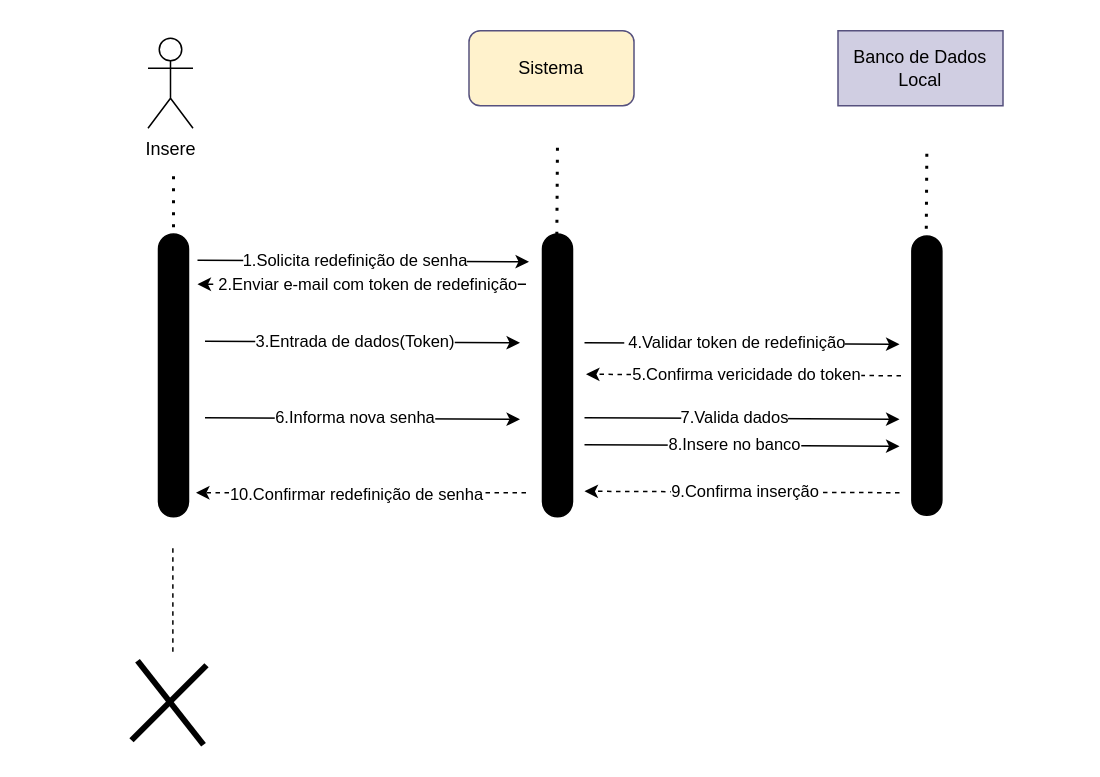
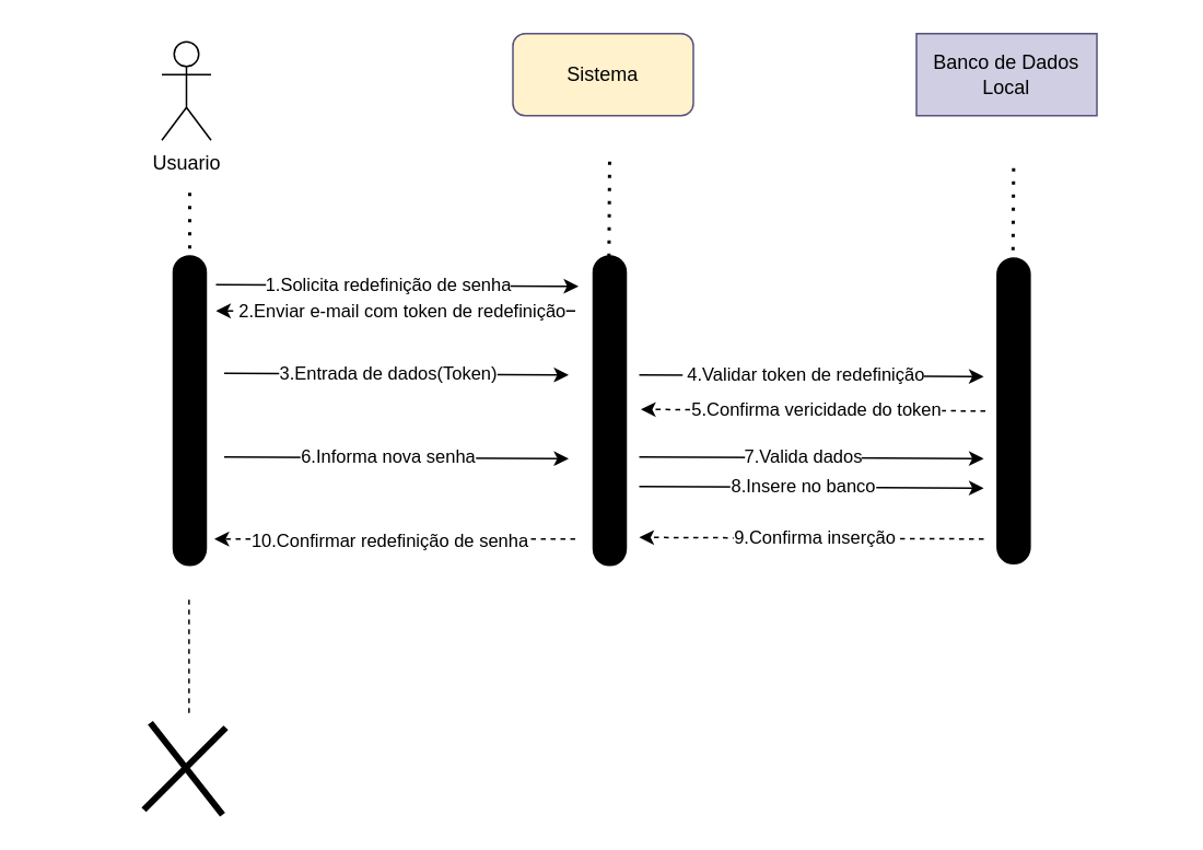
  <mxCell id="0" />
  <mxCell id="1" parent="0" />
- <mxCell id="2" value="Insere" style="shape=umlActor;verticalLabelPosition=bottom;verticalAlign=top;html=1;outlineConnect=0;" vertex="1" parent="1"><mxGeometry x="98" y="25" width="30" height="60" as="geometry" /></mxCell>
+ <mxCell id="2" value="Usuario" style="shape=umlActor;verticalLabelPosition=bottom;verticalAlign=top;html=1;outlineConnect=0;" vertex="1" parent="1"><mxGeometry x="98" y="25" width="30" height="60" as="geometry" /></mxCell>
  <mxCell id="3" value="Sistema" style="rounded=1;whiteSpace=wrap;html=1;fillColor=#fff2cc;strokeColor=#56517e;" vertex="1" parent="1"><mxGeometry x="312" y="20" width="110" height="50" as="geometry" /></mxCell>
  <mxCell id="4" value="" style="rounded=1;whiteSpace=wrap;html=1;rotation=90;fillColor=#000000;arcSize=50;" vertex="1" parent="1"><mxGeometry x="20.75" y="239.75" width="188.5" height="20" as="geometry" /></mxCell>
  <mxCell id="5" value="" style="endArrow=none;dashed=1;html=1;dashPattern=1 3;strokeWidth=2;rounded=0;" edge="1" parent="1"><mxGeometry width="50" height="50" relative="1" as="geometry"><mxPoint x="115" y="167" as="sourcePoint" /><mxPoint x="115" y="117" as="targetPoint" /></mxGeometry></mxCell>
  <mxCell id="6" value="" style="rounded=1;whiteSpace=wrap;html=1;rotation=90;fillColor=#000000;arcSize=50;" vertex="1" parent="1"><mxGeometry x="276.75" y="239.75" width="188.5" height="20" as="geometry" /></mxCell>
  <mxCell id="7" value="" style="endArrow=none;dashed=1;html=1;dashPattern=1 3;strokeWidth=2;rounded=0;" edge="1" parent="1"><mxGeometry width="50" height="50" relative="1" as="geometry"><mxPoint x="370.5" y="164" as="sourcePoint" /><mxPoint x="371" y="94" as="targetPoint" /></mxGeometry></mxCell>
  <mxCell id="8" value="" style="endArrow=classic;html=1;rounded=0;" edge="1" parent="1"><mxGeometry width="50" height="50" relative="1" as="geometry"><mxPoint x="131" y="173" as="sourcePoint" /><mxPoint x="352" y="174" as="targetPoint" /></mxGeometry></mxCell>
  <mxCell id="9" value="1.Solicita redefinição de senha" style="edgeLabel;html=1;align=center;verticalAlign=middle;resizable=0;points=[];" vertex="1" connectable="0" parent="8"><mxGeometry x="-0.028" relative="1" as="geometry"><mxPoint x="-2" y="-1" as="offset" /></mxGeometry></mxCell>
  <mxCell id="10" value="Banco de Dados&lt;br&gt;Local" style="whiteSpace=wrap;html=1;fillColor=#d0cee2;strokeColor=#56517e;rounded=0;" vertex="1" parent="1"><mxGeometry x="558" y="20" width="110" height="50" as="geometry" /></mxCell>
  <mxCell id="11" value="1" style="rounded=1;whiteSpace=wrap;html=1;rotation=90;fillColor=#000000;arcSize=50;" vertex="1" parent="1"><mxGeometry x="524.13" y="239.88" width="186.25" height="20" as="geometry" /></mxCell>
  <mxCell id="12" value="" style="endArrow=none;dashed=1;html=1;dashPattern=1 3;strokeWidth=2;rounded=0;" edge="1" parent="1"><mxGeometry width="50" height="50" relative="1" as="geometry"><mxPoint x="616.75" y="168" as="sourcePoint" /><mxPoint x="617.25" y="98" as="targetPoint" /></mxGeometry></mxCell>
  <mxCell id="13" value="" style="endArrow=classic;html=1;rounded=0;dashed=1;" edge="1" parent="1"><mxGeometry width="50" height="50" relative="1" as="geometry"><mxPoint x="350" y="328" as="sourcePoint" /><mxPoint x="130" y="328" as="targetPoint" /></mxGeometry></mxCell>
  <mxCell id="14" value="10.Confirmar redefinição de senha" style="edgeLabel;html=1;align=center;verticalAlign=middle;resizable=0;points=[];" vertex="1" connectable="0" parent="13"><mxGeometry x="0.18" relative="1" as="geometry"><mxPoint x="16" as="offset" /></mxGeometry></mxCell>
  <mxCell id="15" value="" style="endArrow=none;dashed=1;html=1;rounded=0;" edge="1" parent="1"><mxGeometry width="50" height="50" relative="1" as="geometry"><mxPoint x="114.58" y="434" as="sourcePoint" /><mxPoint x="114.58" y="364" as="targetPoint" /></mxGeometry></mxCell>
  <mxCell id="16" value="" style="endArrow=none;html=1;rounded=0;strokeWidth=4;" edge="1" parent="1"><mxGeometry width="50" height="50" relative="1" as="geometry"><mxPoint x="87" y="493" as="sourcePoint" /><mxPoint x="137" y="443" as="targetPoint" /></mxGeometry></mxCell>
  <mxCell id="17" value="" style="endArrow=none;html=1;rounded=0;strokeWidth=4;" edge="1" parent="1"><mxGeometry width="50" height="50" relative="1" as="geometry"><mxPoint x="91" y="440" as="sourcePoint" /><mxPoint x="135" y="496" as="targetPoint" /></mxGeometry></mxCell>
  <mxCell id="18" value="" style="endArrow=classic;html=1;rounded=0;" edge="1" parent="1"><mxGeometry width="50" height="50" relative="1" as="geometry"><mxPoint x="350" y="189" as="sourcePoint" /><mxPoint x="131" y="189" as="targetPoint" /></mxGeometry></mxCell>
  <mxCell id="19" value="&amp;nbsp;2.Enviar e-mail com token de redefiniçã&lt;span class=&quot;hljs-title function_ invoke__&quot;&gt;o&lt;/span&gt;" style="edgeLabel;html=1;align=center;verticalAlign=middle;resizable=0;points=[];" vertex="1" connectable="0" parent="18"><mxGeometry x="-0.028" relative="1" as="geometry"><mxPoint x="-2" y="-1" as="offset" /></mxGeometry></mxCell>
  <mxCell id="20" value="" style="endArrow=classic;html=1;rounded=0;" edge="1" parent="1"><mxGeometry width="50" height="50" relative="1" as="geometry"><mxPoint x="136" y="227" as="sourcePoint" /><mxPoint x="346" y="228" as="targetPoint" /></mxGeometry></mxCell>
  <mxCell id="21" value="3.Entrada de dados(Token)" style="edgeLabel;html=1;align=center;verticalAlign=middle;resizable=0;points=[];" vertex="1" connectable="0" parent="20"><mxGeometry x="-0.028" relative="1" as="geometry"><mxPoint x="-2" y="-1" as="offset" /></mxGeometry></mxCell>
  <mxCell id="22" value="" style="endArrow=classic;html=1;rounded=0;" edge="1" parent="1"><mxGeometry width="50" height="50" relative="1" as="geometry"><mxPoint x="389" y="228" as="sourcePoint" /><mxPoint x="599" y="229" as="targetPoint" /></mxGeometry></mxCell>
  <mxCell id="23" value="&amp;nbsp;4.Validar token de redefinição" style="edgeLabel;html=1;align=center;verticalAlign=middle;resizable=0;points=[];" vertex="1" connectable="0" parent="22"><mxGeometry x="-0.028" relative="1" as="geometry"><mxPoint x="-2" y="-1" as="offset" /></mxGeometry></mxCell>
  <mxCell id="24" value="" style="endArrow=classic;html=1;rounded=0;dashed=1;" edge="1" parent="1"><mxGeometry width="50" height="50" relative="1" as="geometry"><mxPoint x="600" y="250" as="sourcePoint" /><mxPoint x="390" y="249" as="targetPoint" /></mxGeometry></mxCell>
  <mxCell id="25" value="5.Confirma vericidade do token" style="edgeLabel;html=1;align=center;verticalAlign=middle;resizable=0;points=[];" vertex="1" connectable="0" parent="24"><mxGeometry x="-0.028" relative="1" as="geometry"><mxPoint x="-2" y="-1" as="offset" /></mxGeometry></mxCell>
  <mxCell id="26" value="" style="endArrow=classic;html=1;rounded=0;" edge="1" parent="1"><mxGeometry width="50" height="50" relative="1" as="geometry"><mxPoint x="136" y="278" as="sourcePoint" /><mxPoint x="346" y="279" as="targetPoint" /></mxGeometry></mxCell>
  <mxCell id="27" value="6.Informa nova senha" style="edgeLabel;html=1;align=center;verticalAlign=middle;resizable=0;points=[];" vertex="1" connectable="0" parent="26"><mxGeometry x="-0.028" relative="1" as="geometry"><mxPoint x="-2" y="-1" as="offset" /></mxGeometry></mxCell>
  <mxCell id="28" value="" style="endArrow=classic;html=1;rounded=0;" edge="1" parent="1"><mxGeometry width="50" height="50" relative="1" as="geometry"><mxPoint x="389" y="278" as="sourcePoint" /><mxPoint x="599" y="279" as="targetPoint" /></mxGeometry></mxCell>
  <mxCell id="29" value="7.Valida dados" style="edgeLabel;html=1;align=center;verticalAlign=middle;resizable=0;points=[];" vertex="1" connectable="0" parent="28"><mxGeometry x="-0.028" relative="1" as="geometry"><mxPoint x="-2" y="-1" as="offset" /></mxGeometry></mxCell>
  <mxCell id="30" value="" style="endArrow=classic;html=1;rounded=0;" edge="1" parent="1"><mxGeometry width="50" height="50" relative="1" as="geometry"><mxPoint x="389" y="296" as="sourcePoint" /><mxPoint x="599" y="297" as="targetPoint" /></mxGeometry></mxCell>
  <mxCell id="31" value="8.Insere no banco" style="edgeLabel;html=1;align=center;verticalAlign=middle;resizable=0;points=[];" vertex="1" connectable="0" parent="30"><mxGeometry x="-0.028" relative="1" as="geometry"><mxPoint x="-2" y="-1" as="offset" /></mxGeometry></mxCell>
  <mxCell id="32" value="" style="endArrow=classic;html=1;rounded=0;dashed=1;" edge="1" parent="1"><mxGeometry width="50" height="50" relative="1" as="geometry"><mxPoint x="599" y="328" as="sourcePoint" /><mxPoint x="389" y="327" as="targetPoint" /></mxGeometry></mxCell>
  <mxCell id="33" value="9.Confirma inserção" style="edgeLabel;html=1;align=center;verticalAlign=middle;resizable=0;points=[];" vertex="1" connectable="0" parent="32"><mxGeometry x="-0.028" relative="1" as="geometry"><mxPoint x="-2" y="-1" as="offset" /></mxGeometry></mxCell>
